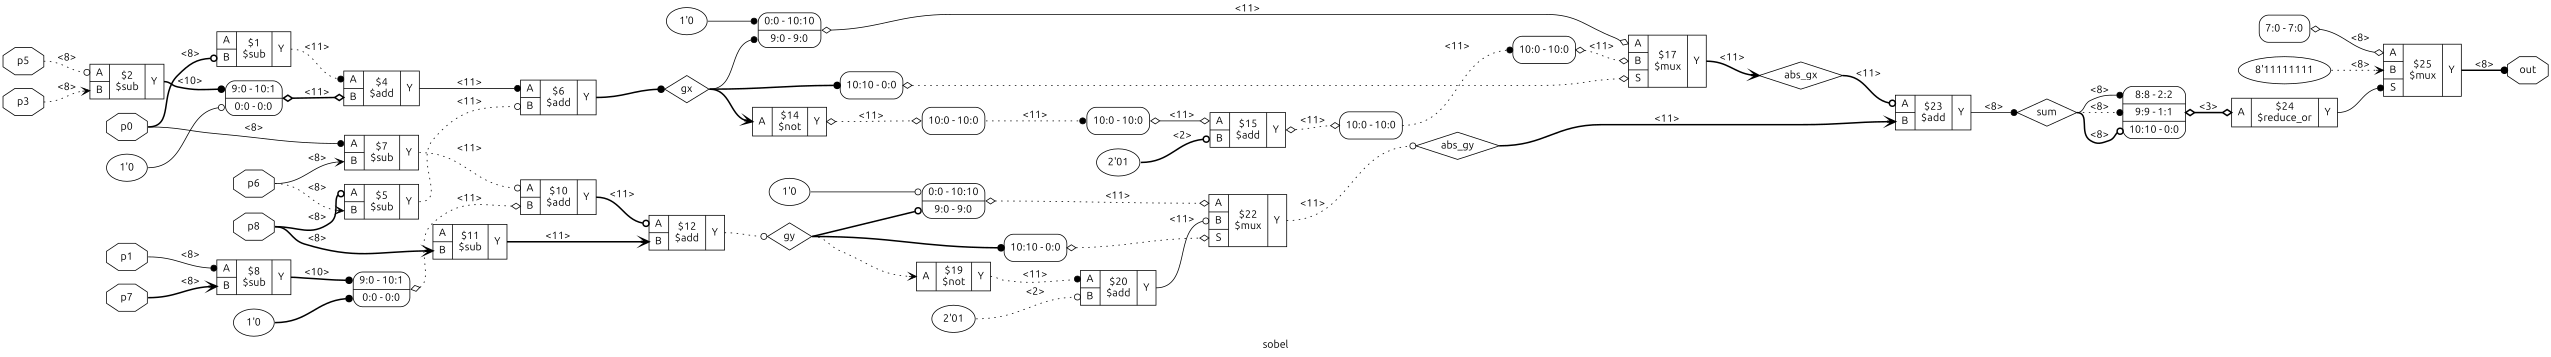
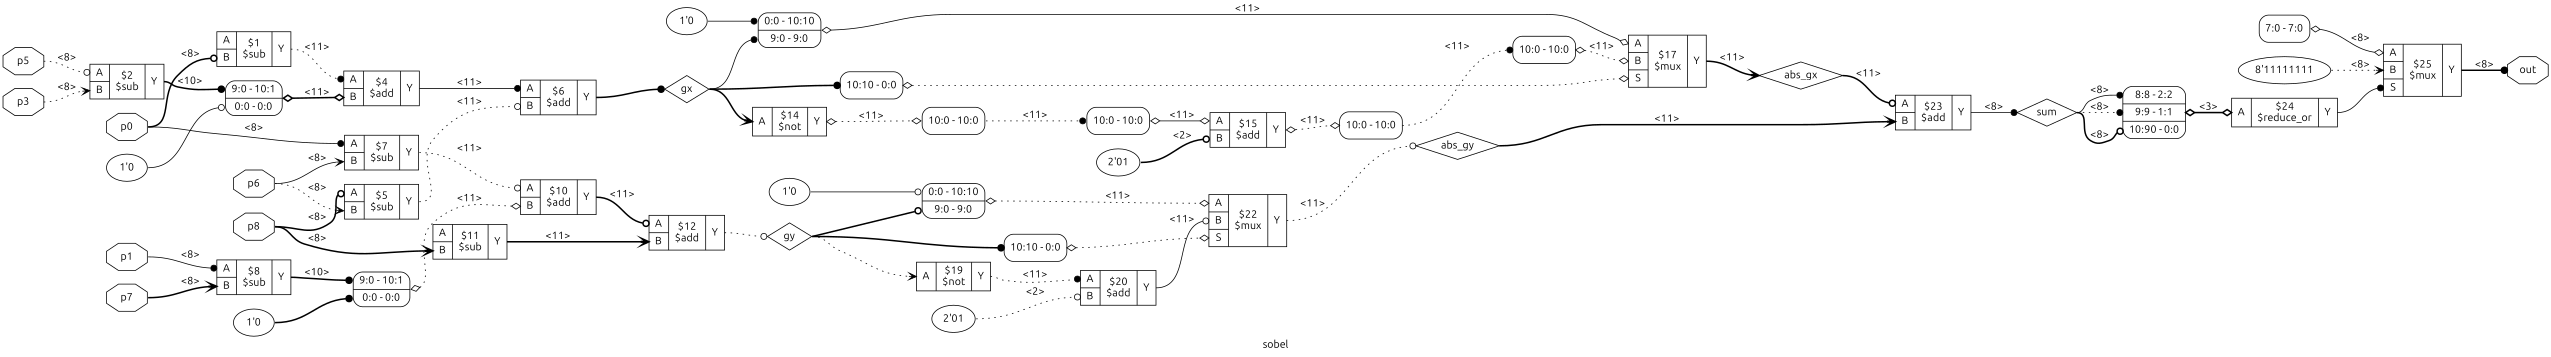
  digraph {
    fontname=Ubuntu
    label=sobel
    rankdir=LR
    remincross=true
    node [fontname=Ubuntu shape=record]
    edge [arrowhead=dot color=black fontname=Ubuntu headport="p29:w" style=bold tailport=e]
    n1 [color=black fontcolor=black label=abs_gx shape=diamond]
    n2 [label="{{<p29> A|<p30> B}|$23\n$add|{<p31> Y}}"]
    n3 [color=black fontcolor=black label=sum shape=diamond]
    n4 [color=black fontcolor=black label=abs_gy shape=diamond]
    n5 [color=black fontcolor=black label=gx shape=diamond]
    n6 [label="{{<p29> A}|$14\n$not|{<p31> Y}}"]
    n7 [label="<s1> 0:0 - 10:10 |<s0> 9:0 - 9:0 " style=rounded]
    n8 [label="<s0> 10:10 - 0:0 " style=rounded]
    n9 [label="<s0> 10:0 - 10:0 " style=rounded]
    n10 [label="{{<p29> A|<p30> B|<p48> S}|$17\n$mux|{<p31> Y}}"]
    n11 [color=black fontcolor=black label=gy shape=diamond]
    n12 [label="{{<p29> A}|$19\n$not|{<p31> Y}}"]
    n13 [label="<s1> 0:0 - 10:10 |<s0> 9:0 - 9:0 " style=rounded]
    n14 [label="<s0> 10:10 - 0:0 " style=rounded]
    n15 [label="{{<p29> A|<p30> B}|$20\n$add|{<p31> Y}}"]
    n16 [label="{{<p29> A|<p30> B|<p48> S}|$22\n$mux|{<p31> Y}}"]
    n17 [color=black fontcolor=black label=out shape=octagon]
    n18 [color=black fontcolor=black label=p0 shape=octagon]
    n19 [label="{{<p29> A|<p30> B}|$1\n$sub|{<p31> Y}}"]
    n20 [label="{{<p29> A|<p30> B}|$7\n$sub|{<p31> Y}}"]
    n21 [label="{{<p29> A|<p30> B}|$4\n$add|{<p31> Y}}"]
    n22 [label="{{<p29> A|<p30> B}|$10\n$add|{<p31> Y}}"]
    n23 [color=black fontcolor=black label=p1 shape=octagon]
    n24 [label="{{<p29> A|<p30> B}|$8\n$sub|{<p31> Y}}"]
    n25 [label="<s1> 9:0 - 10:1 |<s0> 0:0 - 0:0 " style=rounded]
    n26 [label="{{<p29> A|<p30> B}|$11\n$sub|{<p31> Y}}"]
    n27 [label="{{<p29> A|<p30> B}|$12\n$add|{<p31> Y}}"]
    n28 [color=black fontcolor=black label=p3 shape=octagon]
    n29 [label="{{<p29> A|<p30> B}|$2\n$sub|{<p31> Y}}"]
    n30 [label="<s1> 9:0 - 10:1 |<s0> 0:0 - 0:0 " style=rounded]
    n31 [color=black fontcolor=black label=p5 shape=octagon]
    n32 [color=black fontcolor=black label=p6 shape=octagon]
    n33 [label="{{<p29> A|<p30> B}|$5\n$sub|{<p31> Y}}"]
    n34 [label="{{<p29> A|<p30> B}|$6\n$add|{<p31> Y}}"]
    n35 [color=black fontcolor=black label=p7 shape=octagon]
    n36 [color=black fontcolor=black label=p8 shape=octagon]
-   n37 [label="<s2> 8:8 - 2:2 |<s1> 9:9 - 1:1 |<s0> 10:10 - 0:0 " style=rounded]
+   n37 [label="<s2> 8:8 - 2:2 |<s1> 9:9 - 1:1 |<s0> 10:90 - 0:0 " style=rounded]
    n38 [label="{{<p29> A}|$24\n$reduce_or|{<p31> Y}}"]
    n39 [label="<s0> 7:0 - 7:0 " style=rounded]
    n40 [label="{{<p29> A|<p30> B|<p48> S}|$25\n$mux|{<p31> Y}}"]
    n41 [label="1'0" shape=""]
    n42 [label="1'0" shape=""]
    n43 [label="2'01" shape=""]
    n44 [label="{{<p29> A|<p30> B}|$15\n$add|{<p31> Y}}"]
    n45 [label="<s0> 10:0 - 10:0 " style=rounded]
    n46 [label="<s0> 10:0 - 10:0 " style=rounded]
    n47 [label="<s0> 10:0 - 10:0 " style=rounded]
    n48 [label="2'01" shape=""]
    n49 [label="1'0" shape=""]
    n50 [label="1'0" shape=""]
    n51 [label="8'11111111" shape=""]
    n1 -> n2 [arrowhead=odot label="<11>"]
    n2 -> n3 [headport=w label="<8>" style=solid tailport="p31:e"]
    n3 -> n37 [arrowhead=odot headport="s0:w" label="<8>"]
    n3 -> n37 [headport="s1:w" label="<8>" style=dotted]
    n3 -> n37 [headport="s2:w" label="<8>" style=solid]
    n4 -> n2 [arrowhead=vee headport="p30:w" label="<11>"]
    n5 -> n6 [arrowhead=vee]
    n5 -> n7 [headport="s0:w" style=solid]
    n5 -> n8 [headport="s0:w"]
    n6 -> n9 [arrowhead=odiamond arrowtail=odiamond dir=both headport=w label="<11>" style=dotted tailport="p31:e"]
    n7 -> n10 [arrowhead=odiamond arrowtail=odiamond dir=both label="<11>" style=solid]
    n8 -> n10 [arrowhead=odiamond arrowtail=odiamond dir=both headport="p48:w" style=dotted]
    n9 -> n47 [headport="s0:w" label="<11>" style=dotted tailport="s0:e"]
    n10 -> n1 [arrowhead=vee headport=w label="<11>" tailport="p31:e"]
    n11 -> n12 [arrowhead=vee style=dotted]
    n11 -> n13 [arrowhead=odot headport="s0:w"]
    n11 -> n14 [headport="s0:w"]
    n12 -> n15 [label="<11>" style=dotted tailport="p31:e"]
    n13 -> n16 [arrowhead=odiamond arrowtail=odiamond dir=both label="<11>" style=dotted]
    n14 -> n16 [arrowhead=odiamond arrowtail=odiamond dir=both headport="p48:w" style=dotted]
    n15 -> n16 [arrowhead=odot headport="p30:w" label="<11>" style=solid tailport="p31:e"]
    n16 -> n4 [arrowhead=odot headport=w label="<11>" style=dotted tailport="p31:e"]
    n18 -> n19 [arrowhead=odot headport="p30:w" label="<8>"]
    n18 -> n20 [label="<8>" style=solid]
    n19 -> n21 [label="<11>" style=dotted tailport="p31:e"]
    n20 -> n22 [arrowhead=odot label="<11>" style=dotted tailport="p31:e"]
    n21 -> n34 [label="<11>" style=solid tailport="p31:e"]
    n22 -> n27 [arrowhead=odot label="<11>" tailport="p31:e"]
    n23 -> n24 [label="<8>" style=solid]
    n24 -> n25 [headport="s1:w" label="<10>" tailport="p31:e"]
    n25 -> n22 [arrowhead=odiamond arrowtail=odiamond dir=both headport="p30:w" label="<11>" style=dotted]
    n26 -> n27 [arrowhead=vee headport="p30:w" label="<11>" tailport="p31:e"]
    n27 -> n11 [arrowhead=odot headport=w style=dotted tailport="p31:e"]
    n28 -> n29 [arrowhead=vee headport="p30:w" label="<8>" style=dotted]
    n29 -> n30 [headport="s1:w" label="<10>" tailport="p31:e"]
    n30 -> n21 [arrowhead=odiamond arrowtail=odiamond dir=both headport="p30:w" label="<11>"]
    n31 -> n29 [arrowhead=odot label="<8>" style=dotted]
    n32 -> n20 [arrowhead=vee headport="p30:w" label="<8>" style=solid]
    n32 -> n33 [arrowhead=vee headport="p30:w" label="<8>" style=dotted]
    n33 -> n34 [arrowhead=odot headport="p30:w" label="<11>" style=dotted tailport="p31:e"]
    n34 -> n5 [headport=w tailport="p31:e"]
    n35 -> n24 [arrowhead=vee headport="p30:w" label="<8>"]
    n36 -> n26 [arrowhead=vee headport="p30:w" label="<8>"]
    n36 -> n33 [arrowhead=odot label="<8>"]
    n37 -> n38 [arrowhead=odiamond arrowtail=odiamond dir=both label="<3>"]
    n38 -> n40 [headport="p48:w" style=solid tailport="p31:e"]
    n39 -> n40 [arrowhead=odiamond arrowtail=odiamond dir=both label="<8>" style=solid]
    n40 -> n17 [headport=w label="<8>" tailport="p31:e"]
    n41 -> n30 [arrowhead=odot headport="s0:w" style=solid]
    n42 -> n25 [headport="s0:w"]
    n43 -> n44 [arrowhead=odot headport="p30:w" label="<2>"]
    n44 -> n45 [arrowhead=odiamond arrowtail=odiamond dir=both headport=w label="<11>" style=dotted tailport="p31:e"]
    n45 -> n46 [headport="s0:w" label="<11>" style=dotted tailport="s0:e"]
    n46 -> n10 [arrowhead=odiamond arrowtail=odiamond dir=both headport="p30:w" label="<11>" style=dotted]
    n47 -> n44 [arrowhead=odiamond arrowtail=odiamond dir=both label="<11>" style=solid]
    n48 -> n15 [arrowhead=odot headport="p30:w" label="<2>" style=dotted]
    n49 -> n7 [headport="s1:w" style=solid]
    n50 -> n13 [arrowhead=odot headport="s1:w" style=solid]
    n51 -> n40 [arrowhead=vee headport="p30:w" label="<8>" style=dotted]
  }
